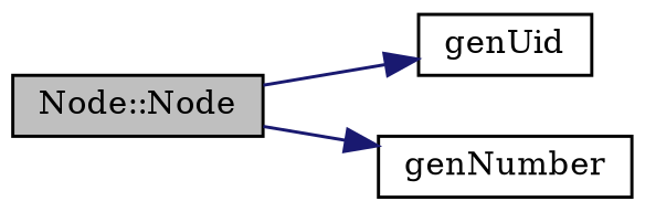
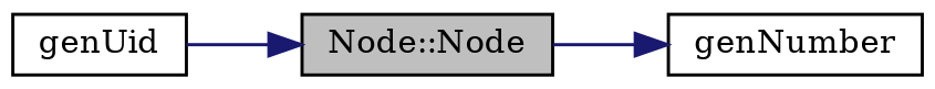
  digraph {
    fontname="DejaVu Serif"
    rankdir=LR
    node [color=black fillcolor=white fontname="DejaVu Serif" fontsize=10 shape=record style=filled]
    edge [color=midnightblue fontname="DejaVu Serif" fontsize=10 labelfontname=Helvetica labelfontsize=10 style=solid]
    n1 [fillcolor=grey75 fontcolor=black height=0.2 label="Node::Node" width=0.4]
    n2 [height=0.2 label=genUid width=0.4]
    n3 [height=0.2 label=genNumber width=0.4]
-   n1 -> n2
+   n2 -> n1
    n1 -> n3
  }
